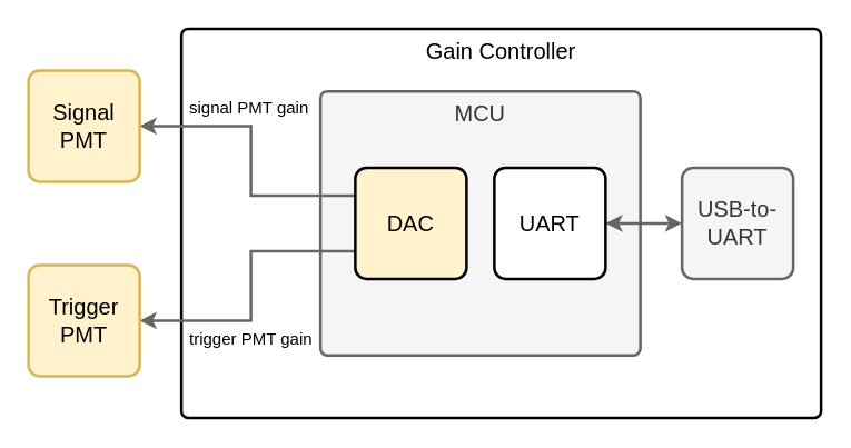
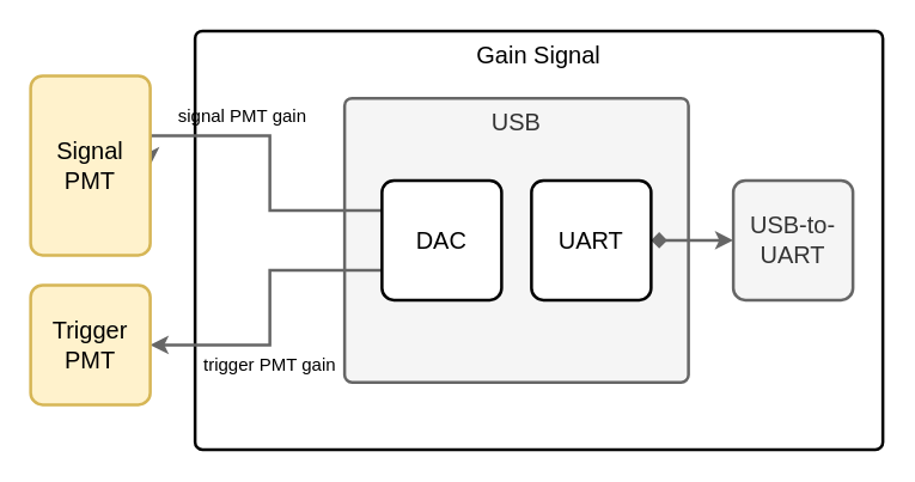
  <mxCell id="0" />
  <mxCell id="1" parent="0" />
- <mxCell id="2" value="Gain Controller" style="rounded=1;whiteSpace=wrap;html=1;verticalAlign=top;strokeWidth=2;fontFamily=Helvetica;arcSize=10;fontSize=16;fontStyle=0;absoluteArcSize=1;" parent="1" vertex="1"><mxGeometry x="130" y="20" width="460" height="280" as="geometry" /></mxCell>
- <mxCell id="3" value="MCU" style="rounded=1;whiteSpace=wrap;html=1;labelPosition=center;verticalLabelPosition=middle;align=center;verticalAlign=top;strokeWidth=2;fontFamily=Helvetica;arcSize=10;fontSize=16;fontStyle=0;fillColor=#f5f5f5;strokeColor=#666666;fontColor=#333333;absoluteArcSize=1;" parent="1" vertex="1"><mxGeometry x="230" y="65" width="230" height="190" as="geometry" /></mxCell>
- <mxCell id="4" style="edgeStyle=orthogonalEdgeStyle;rounded=0;orthogonalLoop=1;jettySize=auto;html=1;exitX=0;exitY=0.5;exitDx=0;exitDy=0;entryX=1;entryY=0.5;entryDx=0;entryDy=0;startArrow=classic;startFill=1;strokeWidth=2;fontFamily=Helvetica;arcSize=10;fontSize=12;strokeColor=#666666;" parent="1" source="5" target="9" edge="1"><mxGeometry relative="1" as="geometry" /></mxCell>
+ <mxCell id="2" value="Gain Signal" style="rounded=1;whiteSpace=wrap;html=1;verticalAlign=top;strokeWidth=2;fontFamily=Helvetica;arcSize=10;fontSize=16;fontStyle=0;absoluteArcSize=1;" parent="1" vertex="1"><mxGeometry x="130" y="20" width="460" height="280" as="geometry" /></mxCell>
+ <mxCell id="3" value="USB" style="rounded=1;whiteSpace=wrap;html=1;labelPosition=center;verticalLabelPosition=middle;align=center;verticalAlign=top;strokeWidth=2;fontFamily=Helvetica;arcSize=10;fontSize=16;fontStyle=0;fillColor=#f5f5f5;strokeColor=#666666;fontColor=#333333;absoluteArcSize=1;" parent="1" vertex="1"><mxGeometry x="230" y="65" width="230" height="190" as="geometry" /></mxCell>
+ <mxCell id="4" style="edgeStyle=orthogonalEdgeStyle;rounded=0;orthogonalLoop=1;jettySize=auto;html=1;exitX=0;exitY=0.5;exitDx=0;exitDy=0;entryX=1;entryY=0.5;entryDx=0;entryDy=0;startArrow=classic;startFill=1;strokeWidth=2;fontFamily=Helvetica;arcSize=10;fontSize=12;strokeColor=#666666;endArrow=diamond;" parent="1" source="5" target="9" edge="1"><mxGeometry relative="1" as="geometry" /></mxCell>
  <mxCell id="5" value="USB-to-UART" style="rounded=1;whiteSpace=wrap;html=1;strokeWidth=2;fontFamily=Helvetica;arcSize=10;fontSize=16;fontStyle=0;fillColor=#f5f5f5;fontColor=#333333;strokeColor=#666666;" parent="1" vertex="1"><mxGeometry x="490" y="120" width="80" height="80" as="geometry" /></mxCell>
  <mxCell id="6" value="signal PMT gain" style="edgeStyle=orthogonalEdgeStyle;rounded=0;orthogonalLoop=1;jettySize=auto;html=1;exitX=0;exitY=0.25;exitDx=0;exitDy=0;startArrow=none;startFill=0;align=left;labelPosition=left;verticalLabelPosition=top;verticalAlign=bottom;spacingRight=4;labelBackgroundColor=none;spacingBottom=4;strokeWidth=2;fontFamily=Helvetica;arcSize=10;fontSize=12;strokeColor=#666666;spacingLeft=4;entryX=1;entryY=0.5;entryDx=0;entryDy=0;" parent="1" source="8" target="10" edge="1"><mxGeometry x="0.707" relative="1" as="geometry"><mxPoint x="90" y="90" as="targetPoint" /><Array as="points"><mxPoint x="180" y="140" /><mxPoint x="180" y="90" /></Array><mxPoint as="offset" /></mxGeometry></mxCell>
  <mxCell id="7" value="trigger PMT gain" style="edgeStyle=orthogonalEdgeStyle;rounded=0;orthogonalLoop=1;jettySize=auto;html=1;exitX=0;exitY=0.75;exitDx=0;exitDy=0;startArrow=none;startFill=0;labelPosition=left;verticalLabelPosition=bottom;align=left;verticalAlign=top;spacingRight=4;labelBackgroundColor=none;strokeWidth=2;fontFamily=Helvetica;arcSize=10;fontSize=12;strokeColor=#666666;spacingLeft=4;entryX=1;entryY=0.5;entryDx=0;entryDy=0;" parent="1" source="8" target="11" edge="1"><mxGeometry x="0.707" relative="1" as="geometry"><mxPoint x="90" y="230" as="targetPoint" /><Array as="points"><mxPoint x="180" y="180" /><mxPoint x="180" y="230" /></Array><mxPoint as="offset" /></mxGeometry></mxCell>
- <mxCell id="8" value="DAC" style="rounded=1;whiteSpace=wrap;html=1;strokeWidth=2;fontFamily=Helvetica;arcSize=10;fontSize=16;fontStyle=0;fillColor=#fff2cc;" parent="1" vertex="1"><mxGeometry x="255" y="120" width="80" height="80" as="geometry" /></mxCell>
+ <mxCell id="8" value="DAC" style="rounded=1;whiteSpace=wrap;html=1;strokeWidth=2;fontFamily=Helvetica;arcSize=10;fontSize=16;fontStyle=0;" parent="1" vertex="1"><mxGeometry x="255" y="120" width="80" height="80" as="geometry" /></mxCell>
  <mxCell id="9" value="UART" style="rounded=1;whiteSpace=wrap;html=1;strokeWidth=2;fontFamily=Helvetica;arcSize=10;fontSize=16;fontStyle=0;" parent="1" vertex="1"><mxGeometry x="355" y="120" width="80" height="80" as="geometry" /></mxCell>
- <mxCell id="10" value="Signal&lt;br&gt;PMT" style="rounded=1;whiteSpace=wrap;html=1;strokeWidth=2;fontFamily=Helvetica;arcSize=10;fontSize=16;fontStyle=0;fillColor=#fff2cc;strokeColor=#d6b656;" parent="1" vertex="1"><mxGeometry x="20" y="50" width="80" height="80" as="geometry" /></mxCell>
+ <mxCell id="10" value="Signal&lt;br&gt;PMT" style="rounded=1;whiteSpace=wrap;html=1;strokeWidth=2;fontFamily=Helvetica;arcSize=10;fontSize=16;fontStyle=0;fillColor=#fff2cc;strokeColor=#d6b656;" parent="1" vertex="1"><mxGeometry x="20" y="50" width="80" height="120" as="geometry" /></mxCell>
  <mxCell id="11" value="Trigger&lt;br&gt;PMT" style="rounded=1;whiteSpace=wrap;html=1;strokeWidth=2;fontFamily=Helvetica;arcSize=10;fontSize=16;fontStyle=0;fillColor=#fff2cc;strokeColor=#d6b656;" parent="1" vertex="1"><mxGeometry x="20" y="190" width="80" height="80" as="geometry" /></mxCell>
